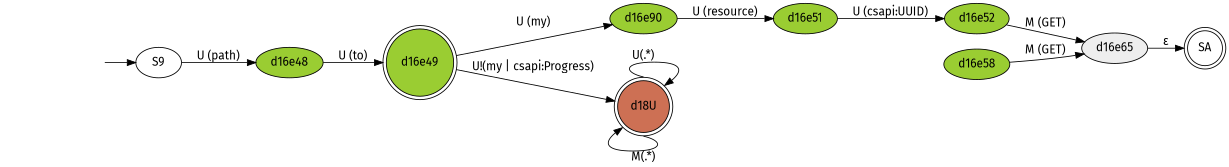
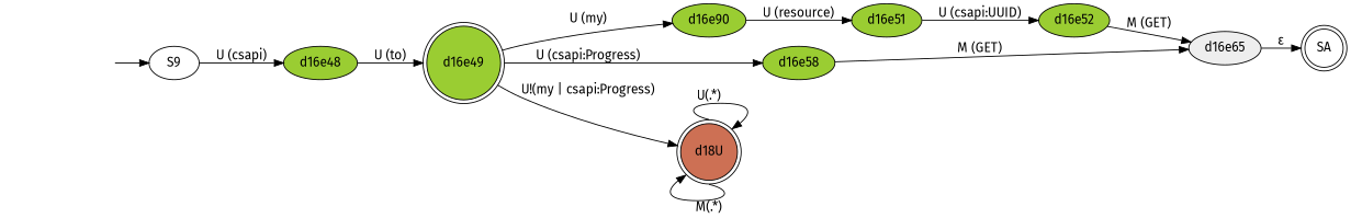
  digraph {
    fontname="Fira Sans"
    labelloc=b
    rankdir=LR
    node [fillcolor=yellowgreen fontname="Fira Sans" shape=ellipse style=filled]
    edge [fontname="Fira Sans"]
    REAL_START [fillcolor="#EEEEEE" style=invis]
    n2 [fillcolor=white label=S9]
    n3 [label=d16e48]
    n4 [label=d16e49 shape=doublecircle]
    n5 [label=d16e90]
    n6 [label=d16e58]
    n7 [fillcolor=salmon3 label=d18U shape=doublecircle]
    n8 [label=d16e51]
    n9 [fillcolor="#EEEEEE" label=d16e65]
    n10 [label=d16e52]
    n11 [fillcolor=white label=SA shape=doublecircle]
    subgraph sub_1 {
      rank=source
      REAL_START
    }
    subgraph sub_2 {
      rank=same
      n2
    }
    REAL_START -> n2
-   n2 -> n3 [label="U (path)"]
+   n2 -> n3 [label="U (csapi)"]
    n3 -> n4 [label="U (to)"]
    n4 -> n5 [label="U (my)"]
+   n4 -> n6 [label="U (csapi:Progress)"]
    n4 -> n7 [label="U!(my | csapi:Progress)"]
    n5 -> n8 [label="U (resource)"]
    n6 -> n9 [label="M (GET)"]
    n7 -> n7 [headport=ne label="U(.*)" tailport=n]
    n7 -> n7 [headport=sw label="M(.*)" tailport=s]
    n8 -> n10 [label="U (csapi:UUID)"]
    n9 -> n11 [label="ε"]
    n10 -> n9 [label="M (GET)"]
  }
